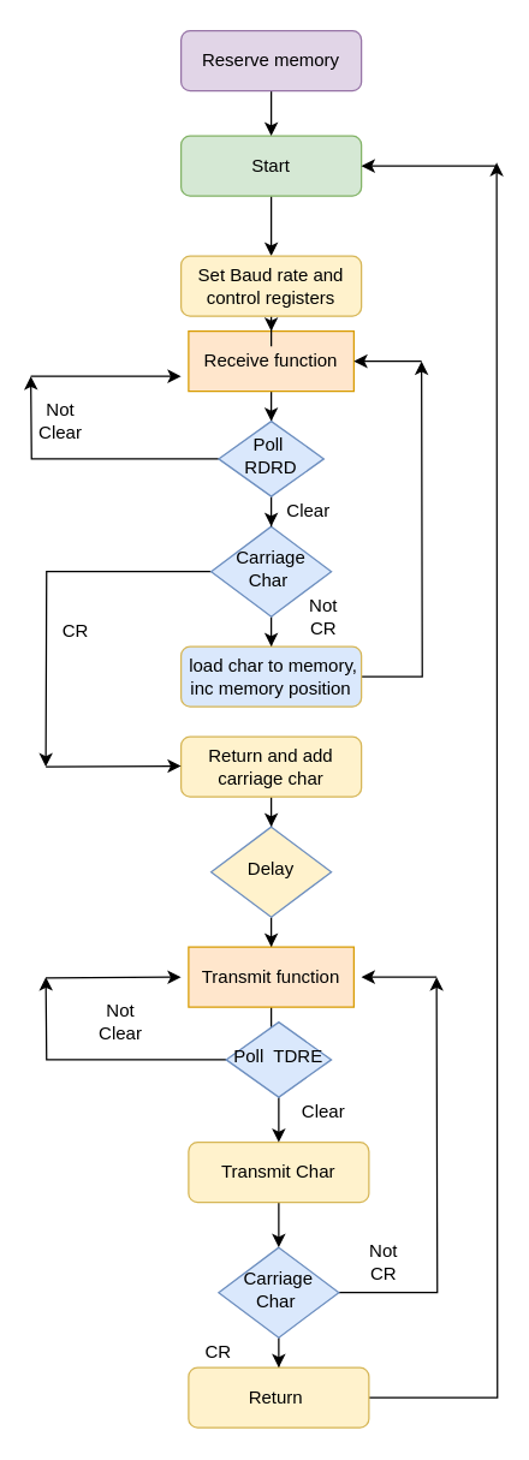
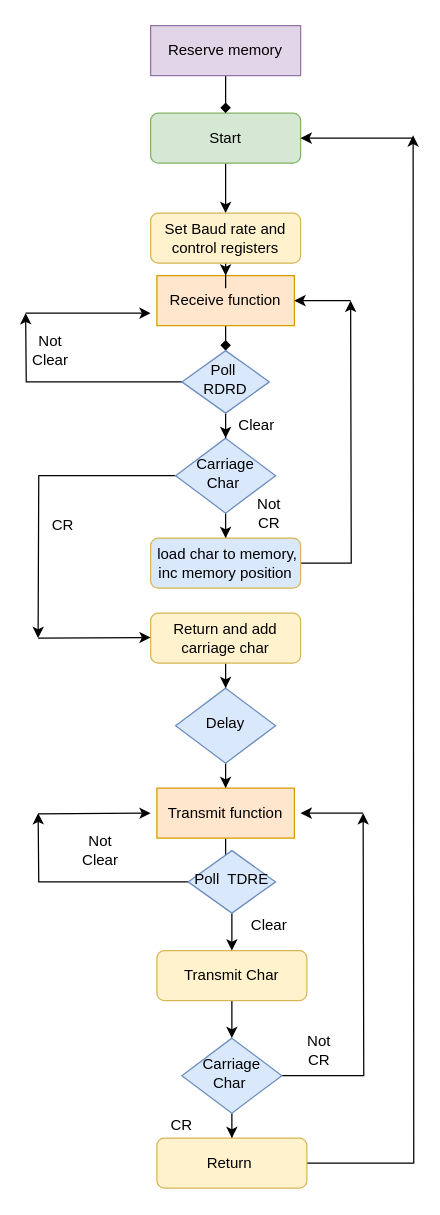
  <mxCell id="0" />
  <mxCell id="1" parent="0" />
  <mxCell id="2" style="edgeStyle=orthogonalEdgeStyle;rounded=0;orthogonalLoop=1;jettySize=auto;html=1;entryX=0.5;entryY=0;entryDx=0;entryDy=0;" edge="1" parent="1" source="3" target="9"><mxGeometry relative="1" as="geometry" /></mxCell>
  <mxCell id="3" value="Start" style="rounded=1;whiteSpace=wrap;html=1;fontSize=12;glass=0;strokeWidth=1;shadow=0;fillColor=#d5e8d4;strokeColor=#82b366;" parent="1" vertex="1"><mxGeometry x="120" y="90" width="120" height="40" as="geometry" /></mxCell>
- <mxCell id="4" style="edgeStyle=orthogonalEdgeStyle;rounded=0;orthogonalLoop=1;jettySize=auto;html=1;" edge="1" parent="1" source="5" target="3"><mxGeometry relative="1" as="geometry" /></mxCell>
- <mxCell id="5" value="Reserve memory" style="rounded=1;whiteSpace=wrap;html=1;fontSize=12;glass=0;strokeWidth=1;shadow=0;fillColor=#e1d5e7;strokeColor=#9673a6;" vertex="1" parent="1"><mxGeometry x="120" y="20" width="120" height="40" as="geometry" /></mxCell>
- <mxCell id="6" style="edgeStyle=orthogonalEdgeStyle;rounded=0;orthogonalLoop=1;jettySize=auto;html=1;" edge="1" parent="1" source="7" target="19"><mxGeometry relative="1" as="geometry" /></mxCell>
+ <mxCell id="4" style="edgeStyle=orthogonalEdgeStyle;rounded=0;orthogonalLoop=1;jettySize=auto;html=1;endArrow=diamond;" edge="1" parent="1" source="5" target="3"><mxGeometry relative="1" as="geometry" /></mxCell>
+ <mxCell id="5" value="Reserve memory" style="whiteSpace=wrap;html=1;fontSize=12;glass=0;strokeWidth=1;shadow=0;fillColor=#e1d5e7;strokeColor=#9673a6;rounded=0;" vertex="1" parent="1"><mxGeometry x="120" y="20" width="120" height="40" as="geometry" /></mxCell>
+ <mxCell id="6" style="edgeStyle=orthogonalEdgeStyle;rounded=0;orthogonalLoop=1;jettySize=auto;html=1;endArrow=diamond;" edge="1" parent="1" source="7" target="19"><mxGeometry relative="1" as="geometry" /></mxCell>
  <mxCell id="7" value="Receive function" style="rounded=0;whiteSpace=wrap;html=1;fillColor=#ffe6cc;strokeColor=#d79b00;" vertex="1" parent="1"><mxGeometry x="125" y="220" width="110" height="40" as="geometry" /></mxCell>
  <mxCell id="8" style="edgeStyle=orthogonalEdgeStyle;rounded=0;orthogonalLoop=1;jettySize=auto;html=1;" edge="1" parent="1" source="9" target="7"><mxGeometry relative="1" as="geometry" /></mxCell>
  <mxCell id="9" value="Set Baud rate and control registers" style="rounded=1;whiteSpace=wrap;html=1;fontSize=12;glass=0;strokeWidth=1;shadow=0;fillColor=#fff2cc;strokeColor=#d6b656;" vertex="1" parent="1"><mxGeometry x="120" y="170" width="120" height="40" as="geometry" /></mxCell>
  <mxCell id="10" style="edgeStyle=orthogonalEdgeStyle;rounded=0;orthogonalLoop=1;jettySize=auto;html=1;" edge="1" parent="1" source="12" target="16"><mxGeometry relative="1" as="geometry" /></mxCell>
  <mxCell id="11" style="edgeStyle=orthogonalEdgeStyle;rounded=0;orthogonalLoop=1;jettySize=auto;html=1;" edge="1" parent="1" source="12"><mxGeometry relative="1" as="geometry"><mxPoint x="30" y="510" as="targetPoint" /></mxGeometry></mxCell>
  <mxCell id="12" value="Carriage Char&amp;nbsp;" style="rhombus;whiteSpace=wrap;html=1;shadow=0;fontFamily=Helvetica;fontSize=12;align=center;strokeWidth=1;spacing=6;spacingTop=-4;fillColor=#dae8fc;strokeColor=#6c8ebf;" vertex="1" parent="1"><mxGeometry x="140" y="350" width="80" height="60" as="geometry" /></mxCell>
  <mxCell id="13" style="edgeStyle=orthogonalEdgeStyle;rounded=0;orthogonalLoop=1;jettySize=auto;html=1;entryX=0.5;entryY=0;entryDx=0;entryDy=0;" edge="1" parent="1" source="14" target="21"><mxGeometry relative="1" as="geometry" /></mxCell>
  <mxCell id="14" value="Return and add carriage char" style="rounded=1;whiteSpace=wrap;html=1;fontSize=12;glass=0;strokeWidth=1;shadow=0;fillColor=#fff2cc;strokeColor=#d6b656;" vertex="1" parent="1"><mxGeometry x="120" y="490" width="120" height="40" as="geometry" /></mxCell>
  <mxCell id="15" style="edgeStyle=orthogonalEdgeStyle;rounded=0;orthogonalLoop=1;jettySize=auto;html=1;" edge="1" parent="1" source="16"><mxGeometry relative="1" as="geometry"><mxPoint x="280" y="240" as="targetPoint" /></mxGeometry></mxCell>
  <mxCell id="16" value="&amp;nbsp;load char to memory, inc memory position" style="rounded=1;whiteSpace=wrap;html=1;fontSize=12;glass=0;strokeWidth=1;shadow=0;fillColor=#dae8fc;strokeColor=#d6b656;" vertex="1" parent="1"><mxGeometry x="120" y="430" width="120" height="40" as="geometry" /></mxCell>
  <mxCell id="17" style="edgeStyle=orthogonalEdgeStyle;rounded=0;orthogonalLoop=1;jettySize=auto;html=1;entryX=0.5;entryY=0;entryDx=0;entryDy=0;" edge="1" parent="1" source="19" target="12"><mxGeometry relative="1" as="geometry" /></mxCell>
  <mxCell id="18" style="edgeStyle=orthogonalEdgeStyle;rounded=0;orthogonalLoop=1;jettySize=auto;html=1;" edge="1" parent="1" source="19"><mxGeometry relative="1" as="geometry"><mxPoint x="20" y="250" as="targetPoint" /></mxGeometry></mxCell>
  <mxCell id="19" value="Poll&amp;nbsp; RDRD" style="rhombus;whiteSpace=wrap;html=1;shadow=0;fontFamily=Helvetica;fontSize=12;align=center;strokeWidth=1;spacing=6;spacingTop=-4;fillColor=#dae8fc;strokeColor=#6c8ebf;" vertex="1" parent="1"><mxGeometry x="145" y="280" width="70" height="50" as="geometry" /></mxCell>
  <mxCell id="20" style="edgeStyle=orthogonalEdgeStyle;rounded=0;orthogonalLoop=1;jettySize=auto;html=1;" edge="1" parent="1" source="21" target="23"><mxGeometry relative="1" as="geometry" /></mxCell>
- <mxCell id="21" value="Delay" style="rhombus;whiteSpace=wrap;html=1;shadow=0;fontFamily=Helvetica;fontSize=12;align=center;strokeWidth=1;spacing=6;spacingTop=-4;fillColor=#fff2cc;strokeColor=#6c8ebf;" vertex="1" parent="1"><mxGeometry x="140" y="550" width="80" height="60" as="geometry" /></mxCell>
+ <mxCell id="21" value="Delay" style="rhombus;whiteSpace=wrap;html=1;shadow=0;fontFamily=Helvetica;fontSize=12;align=center;strokeWidth=1;spacing=6;spacingTop=-4;fillColor=#dae8fc;strokeColor=#6c8ebf;" vertex="1" parent="1"><mxGeometry x="140" y="550" width="80" height="60" as="geometry" /></mxCell>
  <mxCell id="22" style="edgeStyle=orthogonalEdgeStyle;rounded=0;orthogonalLoop=1;jettySize=auto;html=1;" edge="1" parent="1" source="23" target="31"><mxGeometry relative="1" as="geometry" /></mxCell>
  <mxCell id="23" value="Transmit function" style="rounded=0;whiteSpace=wrap;html=1;fillColor=#ffe6cc;strokeColor=#d79b00;" vertex="1" parent="1"><mxGeometry x="125" y="630" width="110" height="40" as="geometry" /></mxCell>
  <mxCell id="24" style="edgeStyle=orthogonalEdgeStyle;rounded=0;orthogonalLoop=1;jettySize=auto;html=1;" edge="1" parent="1" source="26"><mxGeometry relative="1" as="geometry"><mxPoint x="290" y="650" as="targetPoint" /></mxGeometry></mxCell>
  <mxCell id="25" value="" style="edgeStyle=orthogonalEdgeStyle;rounded=0;orthogonalLoop=1;jettySize=auto;html=1;" edge="1" parent="1" source="26" target="33"><mxGeometry relative="1" as="geometry" /></mxCell>
  <mxCell id="26" value="Carriage Char&amp;nbsp;" style="rhombus;whiteSpace=wrap;html=1;shadow=0;fontFamily=Helvetica;fontSize=12;align=center;strokeWidth=1;spacing=6;spacingTop=-4;fillColor=#dae8fc;strokeColor=#6c8ebf;" vertex="1" parent="1"><mxGeometry x="145" y="830" width="80" height="60" as="geometry" /></mxCell>
  <mxCell id="27" style="edgeStyle=orthogonalEdgeStyle;rounded=0;orthogonalLoop=1;jettySize=auto;html=1;" edge="1" parent="1" source="28" target="26"><mxGeometry relative="1" as="geometry" /></mxCell>
  <mxCell id="28" value="Transmit Char" style="rounded=1;whiteSpace=wrap;html=1;fontSize=12;glass=0;strokeWidth=1;shadow=0;fillColor=#fff2cc;strokeColor=#d6b656;" vertex="1" parent="1"><mxGeometry x="125" y="760" width="120" height="40" as="geometry" /></mxCell>
  <mxCell id="29" style="edgeStyle=orthogonalEdgeStyle;rounded=0;orthogonalLoop=1;jettySize=auto;html=1;" edge="1" parent="1" source="31"><mxGeometry relative="1" as="geometry"><mxPoint x="30" y="650" as="targetPoint" /></mxGeometry></mxCell>
  <mxCell id="30" style="edgeStyle=orthogonalEdgeStyle;rounded=0;orthogonalLoop=1;jettySize=auto;html=1;entryX=0.5;entryY=0;entryDx=0;entryDy=0;" edge="1" parent="1" source="31" target="28"><mxGeometry relative="1" as="geometry" /></mxCell>
  <mxCell id="31" value="Poll&amp;nbsp; TDRE" style="rhombus;whiteSpace=wrap;html=1;shadow=0;fontFamily=Helvetica;fontSize=12;align=center;strokeWidth=1;spacing=6;spacingTop=-4;fillColor=#dae8fc;strokeColor=#6c8ebf;" vertex="1" parent="1"><mxGeometry x="150" y="680" width="70" height="50" as="geometry" /></mxCell>
  <mxCell id="32" style="edgeStyle=orthogonalEdgeStyle;rounded=0;orthogonalLoop=1;jettySize=auto;html=1;" edge="1" parent="1" source="33"><mxGeometry relative="1" as="geometry"><mxPoint x="330" y="107.778" as="targetPoint" /></mxGeometry></mxCell>
  <mxCell id="33" value="Return&amp;nbsp;" style="rounded=1;whiteSpace=wrap;html=1;fontSize=12;glass=0;strokeWidth=1;shadow=0;fillColor=#fff2cc;strokeColor=#d6b656;" vertex="1" parent="1"><mxGeometry x="125" y="910" width="120" height="40" as="geometry" /></mxCell>
  <mxCell id="34" value="" style="endArrow=classic;html=1;" edge="1" parent="1"><mxGeometry width="50" height="50" relative="1" as="geometry"><mxPoint x="20" y="250" as="sourcePoint" /><mxPoint x="120" y="250" as="targetPoint" /></mxGeometry></mxCell>
  <mxCell id="35" value="" style="endArrow=classic;html=1;" edge="1" parent="1"><mxGeometry width="50" height="50" relative="1" as="geometry"><mxPoint x="30" y="510" as="sourcePoint" /><mxPoint x="120" y="509.5" as="targetPoint" /></mxGeometry></mxCell>
  <mxCell id="36" value="" style="endArrow=classic;html=1;" edge="1" parent="1"><mxGeometry width="50" height="50" relative="1" as="geometry"><mxPoint x="30" y="650.5" as="sourcePoint" /><mxPoint x="120" y="650" as="targetPoint" /></mxGeometry></mxCell>
  <mxCell id="37" value="" style="endArrow=classic;html=1;entryX=1;entryY=0.5;entryDx=0;entryDy=0;" edge="1" parent="1" target="3"><mxGeometry width="50" height="50" relative="1" as="geometry"><mxPoint x="330" y="110" as="sourcePoint" /><mxPoint x="130" y="260" as="targetPoint" /></mxGeometry></mxCell>
  <mxCell id="38" value="Clear" style="text;html=1;strokeColor=none;fillColor=none;align=center;verticalAlign=middle;whiteSpace=wrap;rounded=0;" vertex="1" parent="1"><mxGeometry x="185" y="330" width="40" height="20" as="geometry" /></mxCell>
  <mxCell id="39" value="Not Clear" style="text;html=1;strokeColor=none;fillColor=none;align=center;verticalAlign=middle;whiteSpace=wrap;rounded=0;" vertex="1" parent="1"><mxGeometry x="20" y="270" width="40" height="20" as="geometry" /></mxCell>
  <mxCell id="40" value="Not CR" style="text;html=1;strokeColor=none;fillColor=none;align=center;verticalAlign=middle;whiteSpace=wrap;rounded=0;" vertex="1" parent="1"><mxGeometry x="195" y="400" width="40" height="20" as="geometry" /></mxCell>
  <mxCell id="41" value="CR" style="text;html=1;strokeColor=none;fillColor=none;align=center;verticalAlign=middle;whiteSpace=wrap;rounded=0;" vertex="1" parent="1"><mxGeometry x="30" y="410" width="40" height="20" as="geometry" /></mxCell>
  <mxCell id="42" value="Not CR" style="text;html=1;strokeColor=none;fillColor=none;align=center;verticalAlign=middle;whiteSpace=wrap;rounded=0;" vertex="1" parent="1"><mxGeometry x="235" y="830" width="40" height="20" as="geometry" /></mxCell>
  <mxCell id="43" value="CR" style="text;html=1;strokeColor=none;fillColor=none;align=center;verticalAlign=middle;whiteSpace=wrap;rounded=0;" vertex="1" parent="1"><mxGeometry x="125" y="890" width="40" height="20" as="geometry" /></mxCell>
  <mxCell id="44" value="" style="endArrow=classic;html=1;" edge="1" parent="1"><mxGeometry width="50" height="50" relative="1" as="geometry"><mxPoint x="290" y="650" as="sourcePoint" /><mxPoint x="240" y="650" as="targetPoint" /><Array as="points"><mxPoint x="260" y="650" /></Array></mxGeometry></mxCell>
  <mxCell id="45" style="edgeStyle=orthogonalEdgeStyle;rounded=0;orthogonalLoop=1;jettySize=auto;html=1;exitX=0.5;exitY=1;exitDx=0;exitDy=0;" edge="1" parent="1" source="33" target="33"><mxGeometry relative="1" as="geometry" /></mxCell>
  <mxCell id="46" value="Not Clear" style="text;html=1;strokeColor=none;fillColor=none;align=center;verticalAlign=middle;whiteSpace=wrap;rounded=0;" vertex="1" parent="1"><mxGeometry x="60" y="670" width="40" height="20" as="geometry" /></mxCell>
  <mxCell id="47" value="Clear" style="text;html=1;strokeColor=none;fillColor=none;align=center;verticalAlign=middle;whiteSpace=wrap;rounded=0;" vertex="1" parent="1"><mxGeometry x="195" y="730" width="40" height="20" as="geometry" /></mxCell>
  <mxCell id="48" value="" style="endArrow=classic;html=1;entryX=1;entryY=0.5;entryDx=0;entryDy=0;" edge="1" parent="1" target="7"><mxGeometry width="50" height="50" relative="1" as="geometry"><mxPoint x="280" y="240" as="sourcePoint" /><mxPoint x="410" y="440" as="targetPoint" /></mxGeometry></mxCell>
